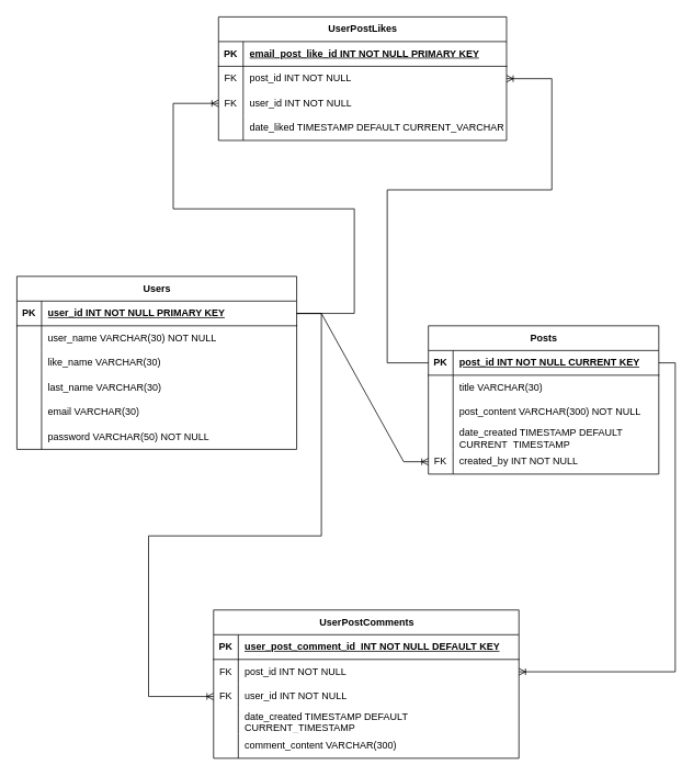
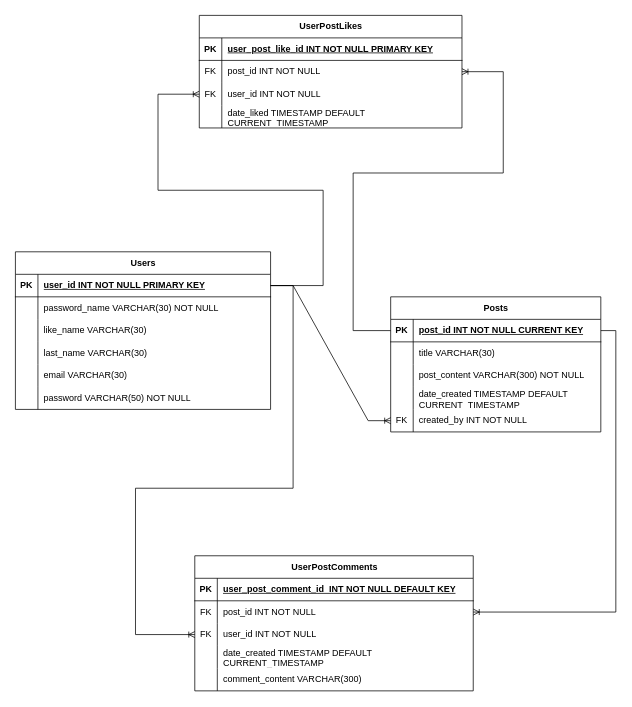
  <mxCell id="0" />
  <mxCell id="1" parent="0" />
  <mxCell id="2" value="Users" style="shape=table;startSize=30;container=1;collapsible=1;childLayout=tableLayout;fixedRows=1;rowLines=0;fontStyle=1;align=center;resizeLast=1;html=1;" parent="1" vertex="1"><mxGeometry x="20" y="335" width="340" height="210" as="geometry" /></mxCell>
  <mxCell id="3" value="" style="shape=tableRow;horizontal=0;startSize=0;swimlaneHead=0;swimlaneBody=0;fillColor=none;collapsible=0;dropTarget=0;points=[[0,0.5],[1,0.5]];portConstraint=eastwest;top=0;left=0;right=0;bottom=1;" parent="2" vertex="1"><mxGeometry y="30" width="340" height="30" as="geometry" /></mxCell>
  <mxCell id="4" value="PK" style="shape=partialRectangle;connectable=0;fillColor=none;top=0;left=0;bottom=0;right=0;fontStyle=1;overflow=hidden;whiteSpace=wrap;html=1;" parent="3" vertex="1"><mxGeometry width="30" height="30" as="geometry"><mxRectangle width="30" height="30" as="alternateBounds" /></mxGeometry></mxCell>
  <mxCell id="5" value="user_id INT NOT NULL PRIMARY KEY" style="shape=partialRectangle;connectable=0;fillColor=none;top=0;left=0;bottom=0;right=0;align=left;spacingLeft=6;fontStyle=5;overflow=hidden;whiteSpace=wrap;html=1;" parent="3" vertex="1"><mxGeometry x="30" width="310" height="30" as="geometry"><mxRectangle width="310" height="30" as="alternateBounds" /></mxGeometry></mxCell>
  <mxCell id="6" value="" style="shape=tableRow;horizontal=0;startSize=0;swimlaneHead=0;swimlaneBody=0;fillColor=none;collapsible=0;dropTarget=0;points=[[0,0.5],[1,0.5]];portConstraint=eastwest;top=0;left=0;right=0;bottom=0;" parent="2" vertex="1"><mxGeometry y="60" width="340" height="30" as="geometry" /></mxCell>
  <mxCell id="7" value="" style="shape=partialRectangle;connectable=0;fillColor=none;top=0;left=0;bottom=0;right=0;editable=1;overflow=hidden;whiteSpace=wrap;html=1;" parent="6" vertex="1"><mxGeometry width="30" height="30" as="geometry"><mxRectangle width="30" height="30" as="alternateBounds" /></mxGeometry></mxCell>
- <mxCell id="8" value="user_name VARCHAR(30) NOT NULL" style="shape=partialRectangle;connectable=0;fillColor=none;top=0;left=0;bottom=0;right=0;align=left;spacingLeft=6;overflow=hidden;whiteSpace=wrap;html=1;" parent="6" vertex="1"><mxGeometry x="30" width="310" height="30" as="geometry"><mxRectangle width="310" height="30" as="alternateBounds" /></mxGeometry></mxCell>
+ <mxCell id="8" value="password_name VARCHAR(30) NOT NULL" style="shape=partialRectangle;connectable=0;fillColor=none;top=0;left=0;bottom=0;right=0;align=left;spacingLeft=6;overflow=hidden;whiteSpace=wrap;html=1;" parent="6" vertex="1"><mxGeometry x="30" width="310" height="30" as="geometry"><mxRectangle width="310" height="30" as="alternateBounds" /></mxGeometry></mxCell>
  <mxCell id="9" value="" style="shape=tableRow;horizontal=0;startSize=0;swimlaneHead=0;swimlaneBody=0;fillColor=none;collapsible=0;dropTarget=0;points=[[0,0.5],[1,0.5]];portConstraint=eastwest;top=0;left=0;right=0;bottom=0;" parent="2" vertex="1"><mxGeometry y="90" width="340" height="30" as="geometry" /></mxCell>
  <mxCell id="10" value="" style="shape=partialRectangle;connectable=0;fillColor=none;top=0;left=0;bottom=0;right=0;editable=1;overflow=hidden;whiteSpace=wrap;html=1;" parent="9" vertex="1"><mxGeometry width="30" height="30" as="geometry"><mxRectangle width="30" height="30" as="alternateBounds" /></mxGeometry></mxCell>
  <mxCell id="11" value="like_name VARCHAR(30)" style="shape=partialRectangle;connectable=0;fillColor=none;top=0;left=0;bottom=0;right=0;align=left;spacingLeft=6;overflow=hidden;whiteSpace=wrap;html=1;" parent="9" vertex="1"><mxGeometry x="30" width="310" height="30" as="geometry"><mxRectangle width="310" height="30" as="alternateBounds" /></mxGeometry></mxCell>
  <mxCell id="12" value="" style="shape=tableRow;horizontal=0;startSize=0;swimlaneHead=0;swimlaneBody=0;fillColor=none;collapsible=0;dropTarget=0;points=[[0,0.5],[1,0.5]];portConstraint=eastwest;top=0;left=0;right=0;bottom=0;" parent="2" vertex="1"><mxGeometry y="120" width="340" height="30" as="geometry" /></mxCell>
  <mxCell id="13" value="" style="shape=partialRectangle;connectable=0;fillColor=none;top=0;left=0;bottom=0;right=0;editable=1;overflow=hidden;whiteSpace=wrap;html=1;" parent="12" vertex="1"><mxGeometry width="30" height="30" as="geometry"><mxRectangle width="30" height="30" as="alternateBounds" /></mxGeometry></mxCell>
  <mxCell id="14" value="last_name VARCHAR(30)" style="shape=partialRectangle;connectable=0;fillColor=none;top=0;left=0;bottom=0;right=0;align=left;spacingLeft=6;overflow=hidden;whiteSpace=wrap;html=1;" parent="12" vertex="1"><mxGeometry x="30" width="310" height="30" as="geometry"><mxRectangle width="310" height="30" as="alternateBounds" /></mxGeometry></mxCell>
  <mxCell id="15" value="" style="shape=tableRow;horizontal=0;startSize=0;swimlaneHead=0;swimlaneBody=0;fillColor=none;collapsible=0;dropTarget=0;points=[[0,0.5],[1,0.5]];portConstraint=eastwest;top=0;left=0;right=0;bottom=0;" parent="2" vertex="1"><mxGeometry y="150" width="340" height="30" as="geometry" /></mxCell>
  <mxCell id="16" value="" style="shape=partialRectangle;connectable=0;fillColor=none;top=0;left=0;bottom=0;right=0;editable=1;overflow=hidden;whiteSpace=wrap;html=1;" parent="15" vertex="1"><mxGeometry width="30" height="30" as="geometry"><mxRectangle width="30" height="30" as="alternateBounds" /></mxGeometry></mxCell>
  <mxCell id="17" value="email VARCHAR(30)" style="shape=partialRectangle;connectable=0;fillColor=none;top=0;left=0;bottom=0;right=0;align=left;spacingLeft=6;overflow=hidden;whiteSpace=wrap;html=1;" parent="15" vertex="1"><mxGeometry x="30" width="310" height="30" as="geometry"><mxRectangle width="310" height="30" as="alternateBounds" /></mxGeometry></mxCell>
  <mxCell id="18" value="" style="shape=tableRow;horizontal=0;startSize=0;swimlaneHead=0;swimlaneBody=0;fillColor=none;collapsible=0;dropTarget=0;points=[[0,0.5],[1,0.5]];portConstraint=eastwest;top=0;left=0;right=0;bottom=0;" parent="2" vertex="1"><mxGeometry y="180" width="340" height="30" as="geometry" /></mxCell>
  <mxCell id="19" value="" style="shape=partialRectangle;connectable=0;fillColor=none;top=0;left=0;bottom=0;right=0;editable=1;overflow=hidden;whiteSpace=wrap;html=1;" parent="18" vertex="1"><mxGeometry width="30" height="30" as="geometry"><mxRectangle width="30" height="30" as="alternateBounds" /></mxGeometry></mxCell>
  <mxCell id="20" value="password VARCHAR(50) NOT NULL" style="shape=partialRectangle;connectable=0;fillColor=none;top=0;left=0;bottom=0;right=0;align=left;spacingLeft=6;overflow=hidden;whiteSpace=wrap;html=1;" parent="18" vertex="1"><mxGeometry x="30" width="310" height="30" as="geometry"><mxRectangle width="310" height="30" as="alternateBounds" /></mxGeometry></mxCell>
  <mxCell id="21" value="Posts" style="shape=table;startSize=30;container=1;collapsible=1;childLayout=tableLayout;fixedRows=1;rowLines=0;fontStyle=1;align=center;resizeLast=1;html=1;" parent="1" vertex="1"><mxGeometry x="520" y="395" width="280" height="180" as="geometry" /></mxCell>
  <mxCell id="22" value="" style="shape=tableRow;horizontal=0;startSize=0;swimlaneHead=0;swimlaneBody=0;fillColor=none;collapsible=0;dropTarget=0;points=[[0,0.5],[1,0.5]];portConstraint=eastwest;top=0;left=0;right=0;bottom=1;" parent="21" vertex="1"><mxGeometry y="30" width="280" height="30" as="geometry" /></mxCell>
  <mxCell id="23" value="PK" style="shape=partialRectangle;connectable=0;fillColor=none;top=0;left=0;bottom=0;right=0;fontStyle=1;overflow=hidden;whiteSpace=wrap;html=1;" parent="22" vertex="1"><mxGeometry width="30" height="30" as="geometry"><mxRectangle width="30" height="30" as="alternateBounds" /></mxGeometry></mxCell>
  <mxCell id="24" value="post_id INT NOT NULL CURRENT KEY" style="shape=partialRectangle;connectable=0;fillColor=none;top=0;left=0;bottom=0;right=0;align=left;spacingLeft=6;fontStyle=5;overflow=hidden;whiteSpace=wrap;html=1;" parent="22" vertex="1"><mxGeometry x="30" width="250" height="30" as="geometry"><mxRectangle width="250" height="30" as="alternateBounds" /></mxGeometry></mxCell>
  <mxCell id="25" value="" style="shape=tableRow;horizontal=0;startSize=0;swimlaneHead=0;swimlaneBody=0;fillColor=none;collapsible=0;dropTarget=0;points=[[0,0.5],[1,0.5]];portConstraint=eastwest;top=0;left=0;right=0;bottom=0;" parent="21" vertex="1"><mxGeometry y="60" width="280" height="30" as="geometry" /></mxCell>
  <mxCell id="26" value="" style="shape=partialRectangle;connectable=0;fillColor=none;top=0;left=0;bottom=0;right=0;editable=1;overflow=hidden;whiteSpace=wrap;html=1;" parent="25" vertex="1"><mxGeometry width="30" height="30" as="geometry"><mxRectangle width="30" height="30" as="alternateBounds" /></mxGeometry></mxCell>
  <mxCell id="27" value="title VARCHAR(30)" style="shape=partialRectangle;connectable=0;fillColor=none;top=0;left=0;bottom=0;right=0;align=left;spacingLeft=6;overflow=hidden;whiteSpace=wrap;html=1;" parent="25" vertex="1"><mxGeometry x="30" width="250" height="30" as="geometry"><mxRectangle width="250" height="30" as="alternateBounds" /></mxGeometry></mxCell>
  <mxCell id="28" value="" style="shape=tableRow;horizontal=0;startSize=0;swimlaneHead=0;swimlaneBody=0;fillColor=none;collapsible=0;dropTarget=0;points=[[0,0.5],[1,0.5]];portConstraint=eastwest;top=0;left=0;right=0;bottom=0;" parent="21" vertex="1"><mxGeometry y="90" width="280" height="30" as="geometry" /></mxCell>
  <mxCell id="29" value="" style="shape=partialRectangle;connectable=0;fillColor=none;top=0;left=0;bottom=0;right=0;editable=1;overflow=hidden;whiteSpace=wrap;html=1;" parent="28" vertex="1"><mxGeometry width="30" height="30" as="geometry"><mxRectangle width="30" height="30" as="alternateBounds" /></mxGeometry></mxCell>
  <mxCell id="30" value="post_content VARCHAR(300) NOT NULL" style="shape=partialRectangle;connectable=0;fillColor=none;top=0;left=0;bottom=0;right=0;align=left;spacingLeft=6;overflow=hidden;whiteSpace=wrap;html=1;" parent="28" vertex="1"><mxGeometry x="30" width="250" height="30" as="geometry"><mxRectangle width="250" height="30" as="alternateBounds" /></mxGeometry></mxCell>
  <mxCell id="31" value="" style="shape=tableRow;horizontal=0;startSize=0;swimlaneHead=0;swimlaneBody=0;fillColor=none;collapsible=0;dropTarget=0;points=[[0,0.5],[1,0.5]];portConstraint=eastwest;top=0;left=0;right=0;bottom=0;" parent="21" vertex="1"><mxGeometry y="120" width="280" height="30" as="geometry" /></mxCell>
  <mxCell id="32" value="" style="shape=partialRectangle;connectable=0;fillColor=none;top=0;left=0;bottom=0;right=0;editable=1;overflow=hidden;whiteSpace=wrap;html=1;" parent="31" vertex="1"><mxGeometry width="30" height="30" as="geometry"><mxRectangle width="30" height="30" as="alternateBounds" /></mxGeometry></mxCell>
  <mxCell id="33" value="date_created TIMESTAMP DEFAULT CURRENT_TIMESTAMP" style="shape=partialRectangle;connectable=0;fillColor=none;top=0;left=0;bottom=0;right=0;align=left;spacingLeft=6;overflow=hidden;whiteSpace=wrap;html=1;" parent="31" vertex="1"><mxGeometry x="30" width="250" height="30" as="geometry"><mxRectangle width="250" height="30" as="alternateBounds" /></mxGeometry></mxCell>
  <mxCell id="34" value="" style="shape=tableRow;horizontal=0;startSize=0;swimlaneHead=0;swimlaneBody=0;fillColor=none;collapsible=0;dropTarget=0;points=[[0,0.5],[1,0.5]];portConstraint=eastwest;top=0;left=0;right=0;bottom=0;" parent="21" vertex="1"><mxGeometry y="150" width="280" height="30" as="geometry" /></mxCell>
  <mxCell id="35" value="FK" style="shape=partialRectangle;connectable=0;fillColor=none;top=0;left=0;bottom=0;right=0;editable=1;overflow=hidden;whiteSpace=wrap;html=1;" parent="34" vertex="1"><mxGeometry width="30" height="30" as="geometry"><mxRectangle width="30" height="30" as="alternateBounds" /></mxGeometry></mxCell>
  <mxCell id="36" value="created_by INT NOT NULL" style="shape=partialRectangle;connectable=0;fillColor=none;top=0;left=0;bottom=0;right=0;align=left;spacingLeft=6;overflow=hidden;whiteSpace=wrap;html=1;" parent="34" vertex="1"><mxGeometry x="30" width="250" height="30" as="geometry"><mxRectangle width="250" height="30" as="alternateBounds" /></mxGeometry></mxCell>
  <mxCell id="37" value="UserPostLikes" style="shape=table;startSize=30;container=1;collapsible=1;childLayout=tableLayout;fixedRows=1;rowLines=0;fontStyle=1;align=center;resizeLast=1;html=1;" parent="1" vertex="1"><mxGeometry x="265" y="20" width="350" height="150" as="geometry" /></mxCell>
  <mxCell id="38" value="" style="shape=tableRow;horizontal=0;startSize=0;swimlaneHead=0;swimlaneBody=0;fillColor=none;collapsible=0;dropTarget=0;points=[[0,0.5],[1,0.5]];portConstraint=eastwest;top=0;left=0;right=0;bottom=1;" parent="37" vertex="1"><mxGeometry y="30" width="350" height="30" as="geometry" /></mxCell>
  <mxCell id="39" value="PK" style="shape=partialRectangle;connectable=0;fillColor=none;top=0;left=0;bottom=0;right=0;fontStyle=1;overflow=hidden;whiteSpace=wrap;html=1;" parent="38" vertex="1"><mxGeometry width="30" height="30" as="geometry"><mxRectangle width="30" height="30" as="alternateBounds" /></mxGeometry></mxCell>
- <mxCell id="40" value="email_post_like_id INT NOT NULL PRIMARY KEY" style="shape=partialRectangle;connectable=0;fillColor=none;top=0;left=0;bottom=0;right=0;align=left;spacingLeft=6;fontStyle=5;overflow=hidden;whiteSpace=wrap;html=1;" parent="38" vertex="1"><mxGeometry x="30" width="320" height="30" as="geometry"><mxRectangle width="320" height="30" as="alternateBounds" /></mxGeometry></mxCell>
+ <mxCell id="40" value="user_post_like_id INT NOT NULL PRIMARY KEY" style="shape=partialRectangle;connectable=0;fillColor=none;top=0;left=0;bottom=0;right=0;align=left;spacingLeft=6;fontStyle=5;overflow=hidden;whiteSpace=wrap;html=1;" parent="38" vertex="1"><mxGeometry x="30" width="320" height="30" as="geometry"><mxRectangle width="320" height="30" as="alternateBounds" /></mxGeometry></mxCell>
  <mxCell id="41" value="" style="shape=tableRow;horizontal=0;startSize=0;swimlaneHead=0;swimlaneBody=0;fillColor=none;collapsible=0;dropTarget=0;points=[[0,0.5],[1,0.5]];portConstraint=eastwest;top=0;left=0;right=0;bottom=0;" parent="37" vertex="1"><mxGeometry y="60" width="350" height="30" as="geometry" /></mxCell>
  <mxCell id="42" value="FK" style="shape=partialRectangle;connectable=0;fillColor=none;top=0;left=0;bottom=0;right=0;editable=1;overflow=hidden;whiteSpace=wrap;html=1;" parent="41" vertex="1"><mxGeometry width="30" height="30" as="geometry"><mxRectangle width="30" height="30" as="alternateBounds" /></mxGeometry></mxCell>
  <mxCell id="43" value="post_id INT NOT NULL" style="shape=partialRectangle;connectable=0;fillColor=none;top=0;left=0;bottom=0;right=0;align=left;spacingLeft=6;overflow=hidden;whiteSpace=wrap;html=1;" parent="41" vertex="1"><mxGeometry x="30" width="320" height="30" as="geometry"><mxRectangle width="320" height="30" as="alternateBounds" /></mxGeometry></mxCell>
  <mxCell id="44" value="" style="shape=tableRow;horizontal=0;startSize=0;swimlaneHead=0;swimlaneBody=0;fillColor=none;collapsible=0;dropTarget=0;points=[[0,0.5],[1,0.5]];portConstraint=eastwest;top=0;left=0;right=0;bottom=0;" parent="37" vertex="1"><mxGeometry y="90" width="350" height="30" as="geometry" /></mxCell>
  <mxCell id="45" value="FK" style="shape=partialRectangle;connectable=0;fillColor=none;top=0;left=0;bottom=0;right=0;editable=1;overflow=hidden;whiteSpace=wrap;html=1;" parent="44" vertex="1"><mxGeometry width="30" height="30" as="geometry"><mxRectangle width="30" height="30" as="alternateBounds" /></mxGeometry></mxCell>
  <mxCell id="46" value="user_id INT NOT NULL" style="shape=partialRectangle;connectable=0;fillColor=none;top=0;left=0;bottom=0;right=0;align=left;spacingLeft=6;overflow=hidden;whiteSpace=wrap;html=1;" parent="44" vertex="1"><mxGeometry x="30" width="320" height="30" as="geometry"><mxRectangle width="320" height="30" as="alternateBounds" /></mxGeometry></mxCell>
  <mxCell id="47" value="" style="shape=tableRow;horizontal=0;startSize=0;swimlaneHead=0;swimlaneBody=0;fillColor=none;collapsible=0;dropTarget=0;points=[[0,0.5],[1,0.5]];portConstraint=eastwest;top=0;left=0;right=0;bottom=0;" parent="37" vertex="1"><mxGeometry y="120" width="350" height="30" as="geometry" /></mxCell>
  <mxCell id="48" value="" style="shape=partialRectangle;connectable=0;fillColor=none;top=0;left=0;bottom=0;right=0;editable=1;overflow=hidden;whiteSpace=wrap;html=1;" parent="47" vertex="1"><mxGeometry width="30" height="30" as="geometry"><mxRectangle width="30" height="30" as="alternateBounds" /></mxGeometry></mxCell>
- <mxCell id="49" value="date_liked TIMESTAMP DEFAULT CURRENT_VARCHAR" style="shape=partialRectangle;connectable=0;fillColor=none;top=0;left=0;bottom=0;right=0;align=left;spacingLeft=6;overflow=hidden;whiteSpace=wrap;html=1;" parent="47" vertex="1"><mxGeometry x="30" width="320" height="30" as="geometry"><mxRectangle width="320" height="30" as="alternateBounds" /></mxGeometry></mxCell>
+ <mxCell id="49" value="date_liked TIMESTAMP DEFAULT CURRENT_TIMESTAMP" style="shape=partialRectangle;connectable=0;fillColor=none;top=0;left=0;bottom=0;right=0;align=left;spacingLeft=6;overflow=hidden;whiteSpace=wrap;html=1;" parent="47" vertex="1"><mxGeometry x="30" width="320" height="30" as="geometry"><mxRectangle width="320" height="30" as="alternateBounds" /></mxGeometry></mxCell>
  <mxCell id="50" value="" style="edgeStyle=entityRelationEdgeStyle;fontSize=12;html=1;endArrow=ERoneToMany;rounded=0;exitX=1;exitY=0.5;exitDx=0;exitDy=0;entryX=0;entryY=0.5;entryDx=0;entryDy=0;" parent="1" source="3" target="34" edge="1"><mxGeometry width="100" height="100" relative="1" as="geometry"><mxPoint x="230" y="480" as="sourcePoint" /><mxPoint x="330" y="380" as="targetPoint" /></mxGeometry></mxCell>
  <mxCell id="51" value="" style="edgeStyle=orthogonalEdgeStyle;fontSize=12;html=1;endArrow=ERoneToMany;rounded=0;exitX=1;exitY=0.5;exitDx=0;exitDy=0;entryX=0;entryY=0.5;entryDx=0;entryDy=0;elbow=vertical;" parent="1" source="3" target="44" edge="1"><mxGeometry width="100" height="100" relative="1" as="geometry"><mxPoint x="230" y="480" as="sourcePoint" /><mxPoint x="330" y="380" as="targetPoint" /><Array as="points"><mxPoint x="430" y="380" /><mxPoint x="430" y="253" /><mxPoint x="210" y="253" /><mxPoint x="210" y="125" /></Array></mxGeometry></mxCell>
  <mxCell id="52" value="" style="edgeStyle=orthogonalEdgeStyle;fontSize=12;html=1;endArrow=ERoneToMany;rounded=0;exitX=0;exitY=0.5;exitDx=0;exitDy=0;entryX=1;entryY=0.5;entryDx=0;entryDy=0;" parent="1" source="22" target="41" edge="1"><mxGeometry width="100" height="100" relative="1" as="geometry"><mxPoint x="700" y="190" as="sourcePoint" /><mxPoint x="690" y="620" as="targetPoint" /><Array as="points"><mxPoint x="470" y="440" /><mxPoint x="470" y="230" /><mxPoint x="670" y="230" /><mxPoint x="670" y="95" /></Array></mxGeometry></mxCell>
  <mxCell id="53" value="UserPostComments" style="shape=table;startSize=30;container=1;collapsible=1;childLayout=tableLayout;fixedRows=1;rowLines=0;fontStyle=1;align=center;resizeLast=1;html=1;" parent="1" vertex="1"><mxGeometry x="259" y="740" width="371" height="180" as="geometry"><mxRectangle x="249" y="840" width="160" height="30" as="alternateBounds" /></mxGeometry></mxCell>
  <mxCell id="54" value="" style="shape=tableRow;horizontal=0;startSize=0;swimlaneHead=0;swimlaneBody=0;fillColor=none;collapsible=0;dropTarget=0;points=[[0,0.5],[1,0.5]];portConstraint=eastwest;top=0;left=0;right=0;bottom=1;" parent="53" vertex="1"><mxGeometry y="30" width="371" height="30" as="geometry" /></mxCell>
  <mxCell id="55" value="PK" style="shape=partialRectangle;connectable=0;fillColor=none;top=0;left=0;bottom=0;right=0;fontStyle=1;overflow=hidden;whiteSpace=wrap;html=1;" parent="54" vertex="1"><mxGeometry width="30" height="30" as="geometry"><mxRectangle width="30" height="30" as="alternateBounds" /></mxGeometry></mxCell>
  <mxCell id="56" value="user_post_comment_id&amp;nbsp;&amp;nbsp;INT NOT NULL DEFAULT KEY" style="shape=partialRectangle;connectable=0;fillColor=none;top=0;left=0;bottom=0;right=0;align=left;spacingLeft=6;fontStyle=5;overflow=hidden;whiteSpace=wrap;html=1;" parent="54" vertex="1"><mxGeometry x="30" width="341" height="30" as="geometry"><mxRectangle width="341" height="30" as="alternateBounds" /></mxGeometry></mxCell>
  <mxCell id="57" value="" style="shape=tableRow;horizontal=0;startSize=0;swimlaneHead=0;swimlaneBody=0;fillColor=none;collapsible=0;dropTarget=0;points=[[0,0.5],[1,0.5]];portConstraint=eastwest;top=0;left=0;right=0;bottom=0;" parent="53" vertex="1"><mxGeometry y="60" width="371" height="30" as="geometry" /></mxCell>
  <mxCell id="58" value="FK" style="shape=partialRectangle;connectable=0;fillColor=none;top=0;left=0;bottom=0;right=0;editable=1;overflow=hidden;whiteSpace=wrap;html=1;" parent="57" vertex="1"><mxGeometry width="30" height="30" as="geometry"><mxRectangle width="30" height="30" as="alternateBounds" /></mxGeometry></mxCell>
  <mxCell id="59" value="post_id INT NOT NULL" style="shape=partialRectangle;connectable=0;fillColor=none;top=0;left=0;bottom=0;right=0;align=left;spacingLeft=6;overflow=hidden;whiteSpace=wrap;html=1;" parent="57" vertex="1"><mxGeometry x="30" width="341" height="30" as="geometry"><mxRectangle width="341" height="30" as="alternateBounds" /></mxGeometry></mxCell>
  <mxCell id="60" value="" style="shape=tableRow;horizontal=0;startSize=0;swimlaneHead=0;swimlaneBody=0;fillColor=none;collapsible=0;dropTarget=0;points=[[0,0.5],[1,0.5]];portConstraint=eastwest;top=0;left=0;right=0;bottom=0;" parent="53" vertex="1"><mxGeometry y="90" width="371" height="30" as="geometry" /></mxCell>
  <mxCell id="61" value="FK" style="shape=partialRectangle;connectable=0;fillColor=none;top=0;left=0;bottom=0;right=0;editable=1;overflow=hidden;whiteSpace=wrap;html=1;" parent="60" vertex="1"><mxGeometry width="30" height="30" as="geometry"><mxRectangle width="30" height="30" as="alternateBounds" /></mxGeometry></mxCell>
  <mxCell id="62" value="user_id INT NOT NULL" style="shape=partialRectangle;connectable=0;fillColor=none;top=0;left=0;bottom=0;right=0;align=left;spacingLeft=6;overflow=hidden;whiteSpace=wrap;html=1;" parent="60" vertex="1"><mxGeometry x="30" width="341" height="30" as="geometry"><mxRectangle width="341" height="30" as="alternateBounds" /></mxGeometry></mxCell>
  <mxCell id="63" value="" style="shape=tableRow;horizontal=0;startSize=0;swimlaneHead=0;swimlaneBody=0;fillColor=none;collapsible=0;dropTarget=0;points=[[0,0.5],[1,0.5]];portConstraint=eastwest;top=0;left=0;right=0;bottom=0;" parent="53" vertex="1"><mxGeometry y="120" width="371" height="30" as="geometry" /></mxCell>
  <mxCell id="64" value="" style="shape=partialRectangle;connectable=0;fillColor=none;top=0;left=0;bottom=0;right=0;editable=1;overflow=hidden;whiteSpace=wrap;html=1;" parent="63" vertex="1"><mxGeometry width="30" height="30" as="geometry"><mxRectangle width="30" height="30" as="alternateBounds" /></mxGeometry></mxCell>
  <mxCell id="65" value="date_created TIMESTAMP DEFAULT CURRENT_TIMESTAMP" style="shape=partialRectangle;connectable=0;fillColor=none;top=0;left=0;bottom=0;right=0;align=left;spacingLeft=6;overflow=hidden;whiteSpace=wrap;html=1;" parent="63" vertex="1"><mxGeometry x="30" width="341" height="30" as="geometry"><mxRectangle width="341" height="30" as="alternateBounds" /></mxGeometry></mxCell>
  <mxCell id="66" value="" style="shape=tableRow;horizontal=0;startSize=0;swimlaneHead=0;swimlaneBody=0;fillColor=none;collapsible=0;dropTarget=0;points=[[0,0.5],[1,0.5]];portConstraint=eastwest;top=0;left=0;right=0;bottom=0;" parent="53" vertex="1"><mxGeometry y="150" width="371" height="30" as="geometry" /></mxCell>
  <mxCell id="67" value="" style="shape=partialRectangle;connectable=0;fillColor=none;top=0;left=0;bottom=0;right=0;editable=1;overflow=hidden;whiteSpace=wrap;html=1;" parent="66" vertex="1"><mxGeometry width="30" height="30" as="geometry"><mxRectangle width="30" height="30" as="alternateBounds" /></mxGeometry></mxCell>
  <mxCell id="68" value="comment_content VARCHAR(300)" style="shape=partialRectangle;connectable=0;fillColor=none;top=0;left=0;bottom=0;right=0;align=left;spacingLeft=6;overflow=hidden;whiteSpace=wrap;html=1;" parent="66" vertex="1"><mxGeometry x="30" width="341" height="30" as="geometry"><mxRectangle width="341" height="30" as="alternateBounds" /></mxGeometry></mxCell>
  <mxCell id="69" value="" style="edgeStyle=orthogonalEdgeStyle;fontSize=12;html=1;endArrow=ERoneToMany;rounded=0;exitX=1;exitY=0.5;exitDx=0;exitDy=0;entryX=0;entryY=0.5;entryDx=0;entryDy=0;" parent="1" source="3" target="60" edge="1"><mxGeometry width="100" height="100" relative="1" as="geometry"><mxPoint x="280" y="520" as="sourcePoint" /><mxPoint x="380" y="420" as="targetPoint" /><Array as="points"><mxPoint x="390" y="380" /><mxPoint x="390" y="650" /><mxPoint x="180" y="650" /><mxPoint x="180" y="845" /></Array></mxGeometry></mxCell>
  <mxCell id="70" value="" style="edgeStyle=elbowEdgeStyle;fontSize=12;html=1;endArrow=ERoneToMany;rounded=0;exitX=1;exitY=0.5;exitDx=0;exitDy=0;entryX=1;entryY=0.5;entryDx=0;entryDy=0;" parent="1" source="22" target="57" edge="1"><mxGeometry width="100" height="100" relative="1" as="geometry"><mxPoint x="260" y="570" as="sourcePoint" /><mxPoint x="560" y="640" as="targetPoint" /><Array as="points"><mxPoint x="820" y="620" /></Array></mxGeometry></mxCell>
